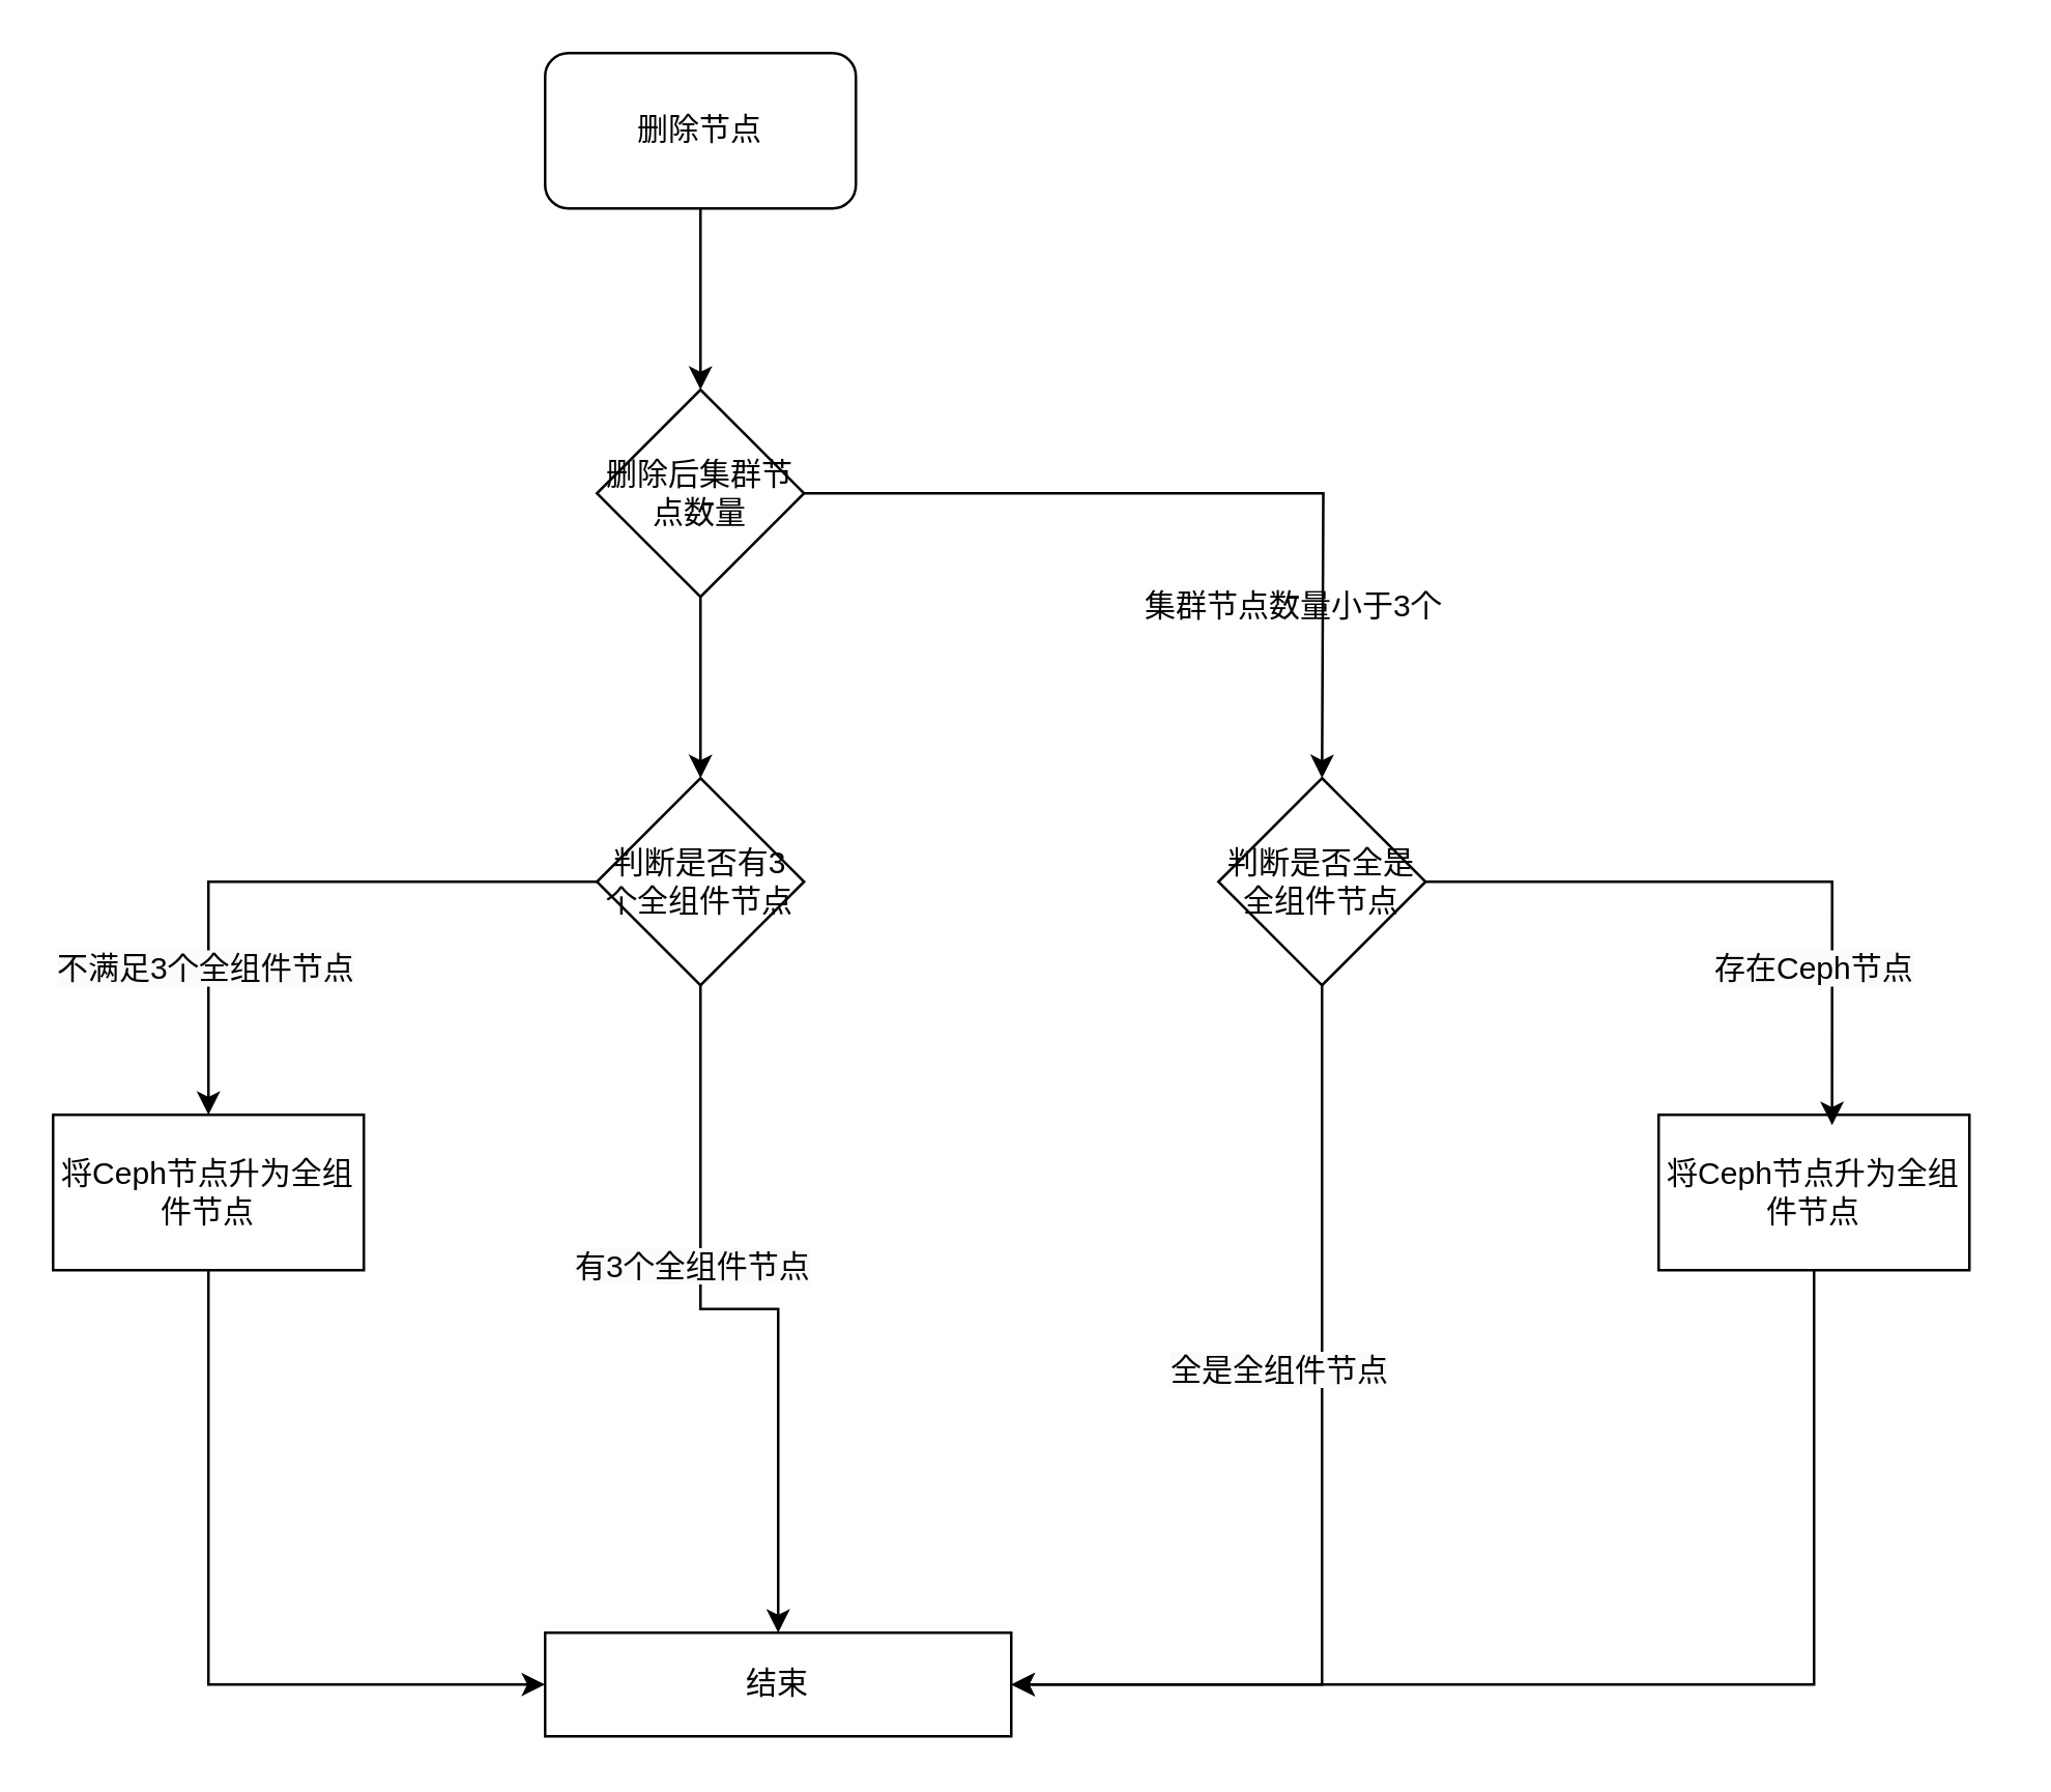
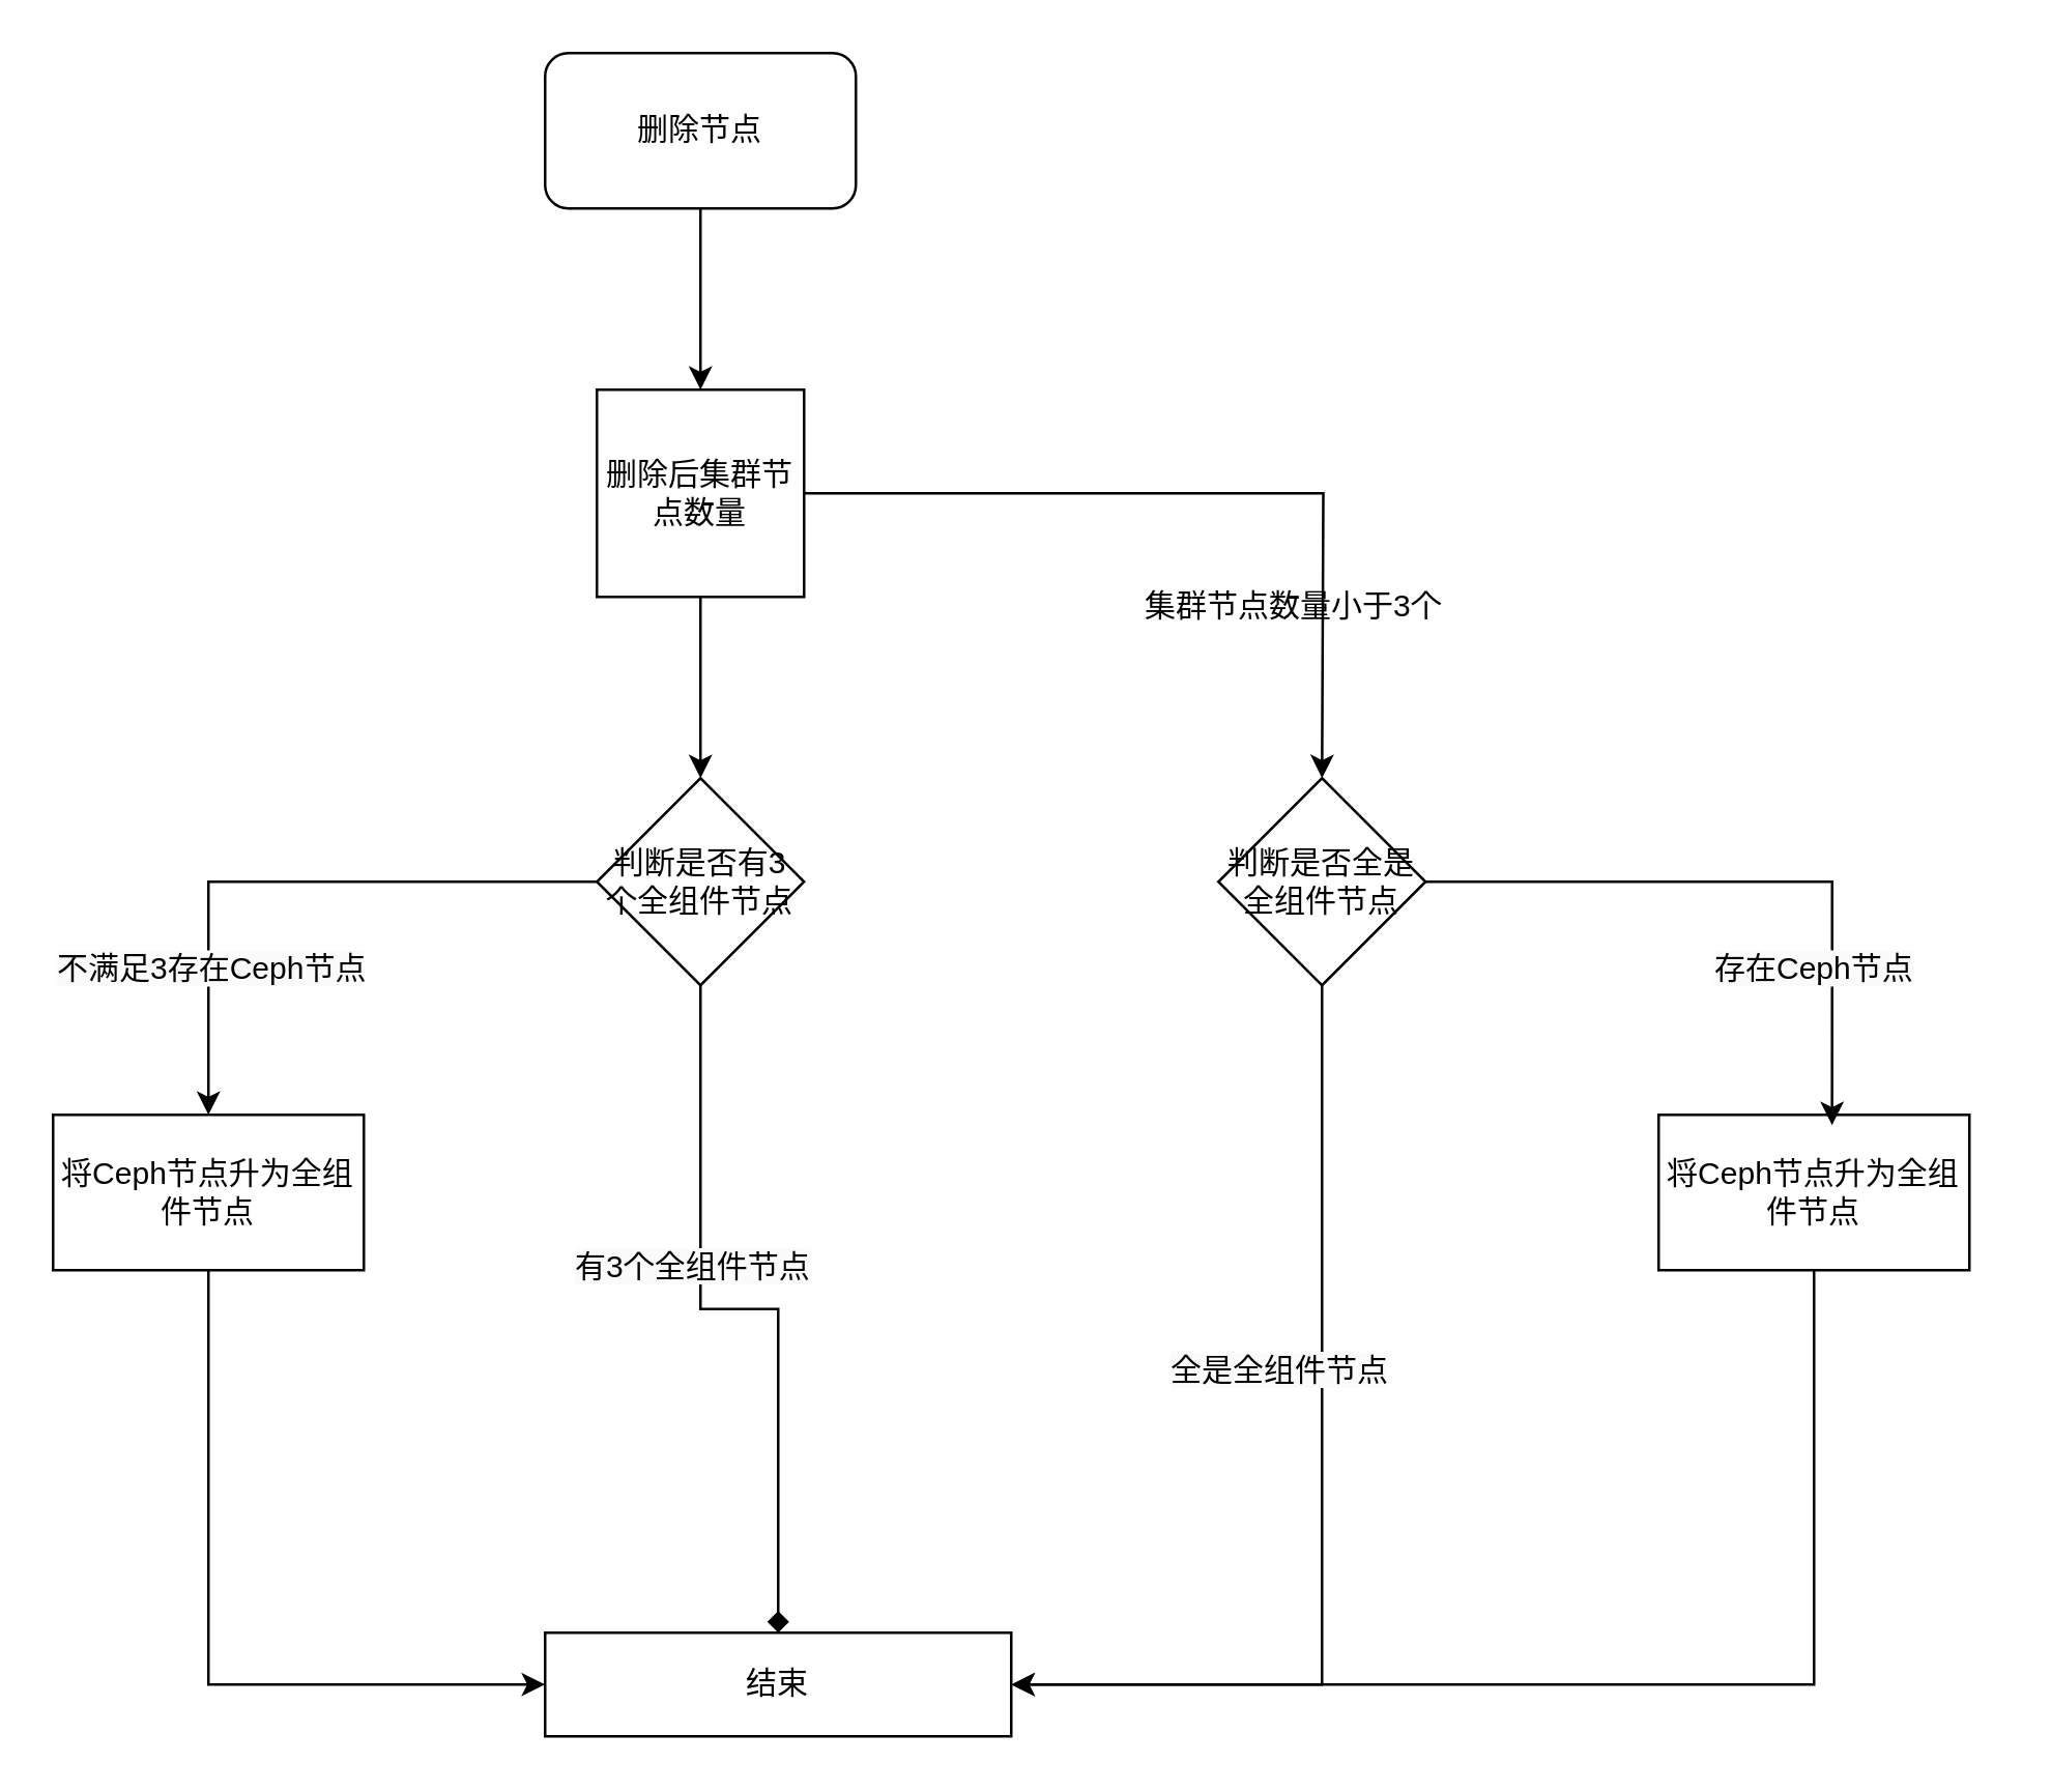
  <mxCell id="0" />
  <mxCell id="1" parent="0" />
  <mxCell id="2" style="edgeStyle=orthogonalEdgeStyle;rounded=0;orthogonalLoop=1;jettySize=auto;html=1;exitX=0.5;exitY=1;exitDx=0;exitDy=0;" edge="1" parent="1" source="3" target="6"><mxGeometry relative="1" as="geometry" /></mxCell>
  <mxCell id="3" value="删除节点" style="rounded=1;whiteSpace=wrap;html=1;" vertex="1" parent="1"><mxGeometry x="210" y="20" width="120" height="60" as="geometry" /></mxCell>
  <mxCell id="4" style="edgeStyle=orthogonalEdgeStyle;rounded=0;orthogonalLoop=1;jettySize=auto;html=1;exitX=0.5;exitY=1;exitDx=0;exitDy=0;" edge="1" parent="1" source="6"><mxGeometry relative="1" as="geometry"><mxPoint x="270" y="300" as="targetPoint" /></mxGeometry></mxCell>
  <mxCell id="5" style="edgeStyle=orthogonalEdgeStyle;rounded=0;orthogonalLoop=1;jettySize=auto;html=1;exitX=1;exitY=0.5;exitDx=0;exitDy=0;entryX=0.5;entryY=0;entryDx=0;entryDy=0;" edge="1" parent="1" source="6"><mxGeometry relative="1" as="geometry"><mxPoint x="510" y="300" as="targetPoint" /></mxGeometry></mxCell>
- <mxCell id="6" value="删除后集群节点数量" style="rhombus;whiteSpace=wrap;html=1;" vertex="1" parent="1"><mxGeometry x="230" y="150" width="80" height="80" as="geometry" /></mxCell>
- <mxCell id="7" style="edgeStyle=orthogonalEdgeStyle;rounded=0;orthogonalLoop=1;jettySize=auto;html=1;exitX=0.5;exitY=1;exitDx=0;exitDy=0;entryX=0.5;entryY=0;entryDx=0;entryDy=0;" edge="1" parent="1" source="9" target="12"><mxGeometry relative="1" as="geometry" /></mxCell>
+ <mxCell id="6" value="删除后集群节点数量" style="whiteSpace=wrap;html=1;rounded=0;" vertex="1" parent="1"><mxGeometry x="230" y="150" width="80" height="80" as="geometry" /></mxCell>
+ <mxCell id="7" style="edgeStyle=orthogonalEdgeStyle;rounded=0;orthogonalLoop=1;jettySize=auto;html=1;exitX=0.5;exitY=1;exitDx=0;exitDy=0;entryX=0.5;entryY=0;entryDx=0;entryDy=0;endArrow=diamond;" edge="1" parent="1" source="9" target="12"><mxGeometry relative="1" as="geometry" /></mxCell>
  <mxCell id="8" style="edgeStyle=orthogonalEdgeStyle;rounded=0;orthogonalLoop=1;jettySize=auto;html=1;exitX=0;exitY=0.5;exitDx=0;exitDy=0;entryX=0.5;entryY=0;entryDx=0;entryDy=0;" edge="1" parent="1" source="9" target="14"><mxGeometry relative="1" as="geometry" /></mxCell>
  <mxCell id="9" value="判断是否有3个全组件节点" style="rhombus;whiteSpace=wrap;html=1;" vertex="1" parent="1"><mxGeometry x="230" y="300" width="80" height="80" as="geometry" /></mxCell>
  <mxCell id="10" style="edgeStyle=orthogonalEdgeStyle;rounded=0;orthogonalLoop=1;jettySize=auto;html=1;exitX=0.5;exitY=1;exitDx=0;exitDy=0;entryX=1;entryY=0.5;entryDx=0;entryDy=0;" edge="1" parent="1" source="11" target="12"><mxGeometry relative="1" as="geometry" /></mxCell>
  <mxCell id="11" value="判断是否全是全组件节点" style="rhombus;whiteSpace=wrap;html=1;" vertex="1" parent="1"><mxGeometry x="470" y="300" width="80" height="80" as="geometry" /></mxCell>
  <mxCell id="12" value="结束" style="rounded=0;whiteSpace=wrap;html=1;" vertex="1" parent="1"><mxGeometry x="210" y="630" width="180" height="40" as="geometry" /></mxCell>
  <mxCell id="13" style="edgeStyle=orthogonalEdgeStyle;rounded=0;orthogonalLoop=1;jettySize=auto;html=1;exitX=0.5;exitY=1;exitDx=0;exitDy=0;entryX=0;entryY=0.5;entryDx=0;entryDy=0;" edge="1" parent="1" source="14" target="12"><mxGeometry relative="1" as="geometry" /></mxCell>
  <mxCell id="14" value="将Ceph节点升为全组件节点" style="rounded=0;whiteSpace=wrap;html=1;" vertex="1" parent="1"><mxGeometry x="20" y="430" width="120" height="60" as="geometry" /></mxCell>
  <mxCell id="15" style="edgeStyle=orthogonalEdgeStyle;rounded=0;orthogonalLoop=1;jettySize=auto;html=1;exitX=0.5;exitY=1;exitDx=0;exitDy=0;entryX=1;entryY=0.5;entryDx=0;entryDy=0;" edge="1" parent="1" source="16" target="12"><mxGeometry relative="1" as="geometry" /></mxCell>
  <mxCell id="16" value="将Ceph节点升为全组件节点" style="rounded=0;whiteSpace=wrap;html=1;" vertex="1" parent="1"><mxGeometry x="640" y="430" width="120" height="60" as="geometry" /></mxCell>
  <mxCell id="17" style="edgeStyle=orthogonalEdgeStyle;rounded=0;orthogonalLoop=1;jettySize=auto;html=1;exitX=1;exitY=0.5;exitDx=0;exitDy=0;entryX=0.558;entryY=0.067;entryDx=0;entryDy=0;entryPerimeter=0;" edge="1" parent="1" source="11" target="16"><mxGeometry relative="1" as="geometry" /></mxCell>
- <mxCell id="18" value="&lt;span style=&quot;color: rgb(0, 0, 0); font-family: Helvetica; font-size: 12px; font-style: normal; font-variant-ligatures: normal; font-variant-caps: normal; font-weight: 400; letter-spacing: normal; orphans: 2; text-align: center; text-indent: 0px; text-transform: none; widows: 2; word-spacing: 0px; -webkit-text-stroke-width: 0px; white-space: normal; background-color: rgb(251, 251, 251); text-decoration-thickness: initial; text-decoration-style: initial; text-decoration-color: initial; display: inline !important; float: none;&quot;&gt;不满足3个全组件节点&lt;/span&gt;" style="text;whiteSpace=wrap;html=1;" vertex="1" parent="1"><mxGeometry x="20" y="360" width="150" height="40" as="geometry" /></mxCell>
+ <mxCell id="18" value="&lt;span style=&quot;color: rgb(0, 0, 0); font-family: Helvetica; font-size: 12px; font-style: normal; font-variant-ligatures: normal; font-variant-caps: normal; font-weight: 400; letter-spacing: normal; orphans: 2; text-align: center; text-indent: 0px; text-transform: none; widows: 2; word-spacing: 0px; -webkit-text-stroke-width: 0px; white-space: normal; background-color: rgb(251, 251, 251); text-decoration-thickness: initial; text-decoration-style: initial; text-decoration-color: initial; display: inline !important; float: none;&quot;&gt;不满足3存在Ceph节点&lt;/span&gt;" style="text;whiteSpace=wrap;html=1;" vertex="1" parent="1"><mxGeometry x="20" y="360" width="150" height="40" as="geometry" /></mxCell>
  <mxCell id="19" value="&lt;span style=&quot;color: rgb(0, 0, 0); font-family: Helvetica; font-size: 12px; font-style: normal; font-variant-ligatures: normal; font-variant-caps: normal; font-weight: 400; letter-spacing: normal; orphans: 2; text-align: center; text-indent: 0px; text-transform: none; widows: 2; word-spacing: 0px; -webkit-text-stroke-width: 0px; white-space: normal; background-color: rgb(251, 251, 251); text-decoration-thickness: initial; text-decoration-style: initial; text-decoration-color: initial; display: inline !important; float: none;&quot;&gt;有3个全组件节点&lt;/span&gt;" style="text;whiteSpace=wrap;html=1;" vertex="1" parent="1"><mxGeometry x="220" y="475" width="120" height="40" as="geometry" /></mxCell>
  <mxCell id="20" value="&lt;span style=&quot;color: rgb(0, 0, 0); font-family: Helvetica; font-size: 12px; font-style: normal; font-variant-ligatures: normal; font-variant-caps: normal; font-weight: 400; letter-spacing: normal; orphans: 2; text-align: center; text-indent: 0px; text-transform: none; widows: 2; word-spacing: 0px; -webkit-text-stroke-width: 0px; white-space: normal; background-color: rgb(251, 251, 251); text-decoration-thickness: initial; text-decoration-style: initial; text-decoration-color: initial; display: inline !important; float: none;&quot;&gt;存在Ceph节点&lt;/span&gt;" style="text;whiteSpace=wrap;html=1;" vertex="1" parent="1"><mxGeometry x="660" y="360" width="110" height="40" as="geometry" /></mxCell>
  <mxCell id="21" value="&lt;span style=&quot;color: rgb(0, 0, 0); font-family: Helvetica; font-size: 12px; font-style: normal; font-variant-ligatures: normal; font-variant-caps: normal; font-weight: 400; letter-spacing: normal; orphans: 2; text-align: center; text-indent: 0px; text-transform: none; widows: 2; word-spacing: 0px; -webkit-text-stroke-width: 0px; white-space: normal; background-color: rgb(251, 251, 251); text-decoration-thickness: initial; text-decoration-style: initial; text-decoration-color: initial; display: inline !important; float: none;&quot;&gt;全是全组件节点&lt;/span&gt;" style="text;whiteSpace=wrap;html=1;" vertex="1" parent="1"><mxGeometry x="450" y="515" width="120" height="40" as="geometry" /></mxCell>
  <mxCell id="22" value="&lt;div style=&quot;text-align: center;&quot;&gt;&lt;span style=&quot;background-color: initial;&quot;&gt;集群节点数量小于3个&lt;/span&gt;&lt;/div&gt;" style="text;whiteSpace=wrap;html=1;" vertex="1" parent="1"><mxGeometry x="440" y="220" width="180" height="40" as="geometry" /></mxCell>
